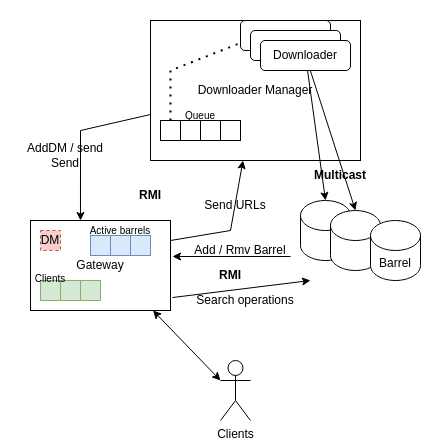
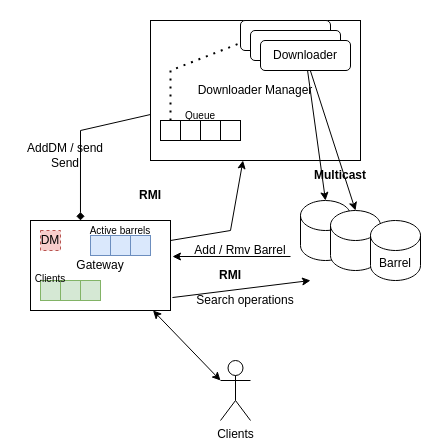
  <mxCell id="0" />
  <mxCell id="1" parent="0" />
  <mxCell id="2" value="Gateway" style="rounded=0;whiteSpace=wrap;html=1;" vertex="1" parent="1"><mxGeometry x="30" y="220" width="140" height="90" as="geometry" /></mxCell>
  <mxCell id="3" value="&lt;div&gt;Clients&lt;/div&gt;" style="shape=umlActor;verticalLabelPosition=bottom;verticalAlign=top;html=1;outlineConnect=0;labelBackgroundColor=none;" vertex="1" parent="1"><mxGeometry x="220" y="360" width="30" height="60" as="geometry" /></mxCell>
  <mxCell id="4" value="" style="endArrow=classic;startArrow=classic;html=1;rounded=0;entryX=0;entryY=0.333;entryDx=0;entryDy=0;entryPerimeter=0;exitX=0.875;exitY=1;exitDx=0;exitDy=0;exitPerimeter=0;" edge="1" parent="1" source="2" target="3"><mxGeometry width="50" height="50" relative="1" as="geometry"><mxPoint x="169" y="360" as="sourcePoint" /><mxPoint x="219" y="310" as="targetPoint" /></mxGeometry></mxCell>
  <mxCell id="5" value="Downloader Manager" style="rounded=0;whiteSpace=wrap;html=1;" vertex="1" parent="1"><mxGeometry x="150" width="210" height="140" as="geometry" y="20" /></mxCell>
  <mxCell id="6" value="" style="rounded=1;whiteSpace=wrap;html=1;" vertex="1" parent="1"><mxGeometry x="240" width="90" height="30" as="geometry" y="20" /></mxCell>
  <mxCell id="7" value="" style="rounded=1;whiteSpace=wrap;html=1;" vertex="1" parent="1"><mxGeometry x="250" y="30" width="90" height="30" as="geometry" /></mxCell>
  <mxCell id="8" value="Downloader" style="rounded=1;whiteSpace=wrap;html=1;" vertex="1" parent="1"><mxGeometry x="260" y="40" width="90" height="30" as="geometry" /></mxCell>
  <mxCell id="9" value="" style="whiteSpace=wrap;html=1;aspect=fixed;" vertex="1" parent="1"><mxGeometry x="160" y="120" width="20" height="20" as="geometry" /></mxCell>
  <mxCell id="10" value="" style="whiteSpace=wrap;html=1;aspect=fixed;" vertex="1" parent="1"><mxGeometry x="180" y="120" width="20" height="20" as="geometry" /></mxCell>
  <mxCell id="11" value="" style="whiteSpace=wrap;html=1;aspect=fixed;" vertex="1" parent="1"><mxGeometry x="200" y="120" width="20" height="20" as="geometry" /></mxCell>
  <mxCell id="12" value="" style="whiteSpace=wrap;html=1;aspect=fixed;" vertex="1" parent="1"><mxGeometry x="220" y="120" width="20" height="20" as="geometry" /></mxCell>
  <mxCell id="13" value="Queue" style="text;html=1;align=center;verticalAlign=middle;whiteSpace=wrap;rounded=0;fontSize=10;" vertex="1" parent="1"><mxGeometry x="180" y="110" width="40" height="10" as="geometry" /></mxCell>
  <mxCell id="14" value="" style="endArrow=none;dashed=1;html=1;dashPattern=1 3;strokeWidth=2;rounded=0;entryX=0;entryY=0.75;entryDx=0;entryDy=0;" edge="1" parent="1" target="6"><mxGeometry width="50" height="50" relative="1" as="geometry"><mxPoint x="170" y="120" as="sourcePoint" /><mxPoint x="220" y="70" as="targetPoint" /><Array as="points"><mxPoint x="170" y="70" /></Array></mxGeometry></mxCell>
  <mxCell id="15" value="" style="shape=cylinder3;whiteSpace=wrap;html=1;boundedLbl=1;backgroundOutline=1;size=15;" vertex="1" parent="1"><mxGeometry x="300" y="200" width="50" height="60" as="geometry" /></mxCell>
  <mxCell id="16" value="" style="shape=cylinder3;whiteSpace=wrap;html=1;boundedLbl=1;backgroundOutline=1;size=15;" vertex="1" parent="1"><mxGeometry x="330" y="210" width="50" height="60" as="geometry" /></mxCell>
  <mxCell id="17" value="Barrel" style="shape=cylinder3;whiteSpace=wrap;html=1;boundedLbl=1;backgroundOutline=1;size=15;" vertex="1" parent="1"><mxGeometry x="370" y="220" width="50" height="60" as="geometry" /></mxCell>
  <mxCell id="18" value="" style="endArrow=classic;html=1;rounded=0;entryX=0.5;entryY=0;entryDx=0;entryDy=0;entryPerimeter=0;" edge="1" parent="1" source="8" target="15"><mxGeometry width="50" height="50" relative="1" as="geometry"><mxPoint x="390" y="84.466" as="sourcePoint" /><mxPoint x="520" y="95.53" as="targetPoint" /></mxGeometry></mxCell>
  <mxCell id="19" value="" style="endArrow=classic;html=1;rounded=0;entryX=0.5;entryY=0;entryDx=0;entryDy=0;entryPerimeter=0;" edge="1" parent="1" source="8" target="16"><mxGeometry width="50" height="50" relative="1" as="geometry"><mxPoint x="390" y="120" as="sourcePoint" /><mxPoint x="480" y="120" as="targetPoint" /></mxGeometry></mxCell>
  <mxCell id="20" value="&lt;b&gt;Multicast&lt;/b&gt;" style="text;html=1;align=center;verticalAlign=middle;whiteSpace=wrap;rounded=0;" vertex="1" parent="1"><mxGeometry x="310" y="160" width="60" height="30" as="geometry" /></mxCell>
  <mxCell id="21" value="" style="endArrow=classic;html=1;rounded=0;" edge="1" parent="1" target="5"><mxGeometry width="50" height="50" relative="1" as="geometry"><mxPoint x="170" y="240" as="sourcePoint" /><mxPoint x="220" y="190" as="targetPoint" /><Array as="points"><mxPoint x="230" y="230" /></Array></mxGeometry></mxCell>
- <mxCell id="22" value="" style="endArrow=classic;html=1;rounded=0;entryX=0.357;entryY=0;entryDx=0;entryDy=0;entryPerimeter=0;" edge="1" parent="1" source="5" target="2"><mxGeometry width="50" height="50" relative="1" as="geometry"><mxPoint x="-50" y="150" as="sourcePoint" /><mxPoint x="0" y="100" as="targetPoint" /><Array as="points"><mxPoint x="80" y="130" /></Array></mxGeometry></mxCell>
+ <mxCell id="22" value="" style="endArrow=diamond;html=1;rounded=0;entryX=0.357;entryY=0;entryDx=0;entryDy=0;entryPerimeter=0;" edge="1" parent="1" source="5" target="2"><mxGeometry width="50" height="50" relative="1" as="geometry"><mxPoint x="-50" y="150" as="sourcePoint" /><mxPoint x="0" y="100" as="targetPoint" /><Array as="points"><mxPoint x="80" y="130" /></Array></mxGeometry></mxCell>
  <mxCell id="23" value="AddDM / send Send" style="text;html=1;align=center;verticalAlign=middle;whiteSpace=wrap;rounded=0;" vertex="1" parent="1"><mxGeometry x="20" y="140" width="90" height="30" as="geometry" /></mxCell>
  <mxCell id="24" value="&lt;b&gt;RMI&lt;/b&gt;" style="text;html=1;align=center;verticalAlign=middle;whiteSpace=wrap;rounded=0;" vertex="1" parent="1"><mxGeometry x="120" y="180" width="60" height="30" as="geometry" /></mxCell>
- <mxCell id="25" value="Send URLs " style="text;html=1;align=center;verticalAlign=middle;whiteSpace=wrap;rounded=0;" vertex="1" parent="1"><mxGeometry x="200" y="190" width="70" height="30" as="geometry" /></mxCell>
  <mxCell id="26" value="DM" style="whiteSpace=wrap;html=1;aspect=fixed;fillColor=#f8cecc;strokeColor=#b85450;dashed=1;" vertex="1" parent="1"><mxGeometry x="40" y="230" width="20" height="20" as="geometry" /></mxCell>
  <mxCell id="27" value="" style="whiteSpace=wrap;html=1;aspect=fixed;fillColor=#d5e8d4;strokeColor=#82b366;" vertex="1" parent="1"><mxGeometry x="40" y="280" width="20" height="20" as="geometry" /></mxCell>
  <mxCell id="28" value="" style="whiteSpace=wrap;html=1;aspect=fixed;fillColor=#d5e8d4;strokeColor=#82b366;" vertex="1" parent="1"><mxGeometry x="60" y="280" width="20" height="20" as="geometry" /></mxCell>
  <mxCell id="29" value="" style="whiteSpace=wrap;html=1;aspect=fixed;fillColor=#d5e8d4;strokeColor=#82b366;" vertex="1" parent="1"><mxGeometry x="80" y="280" width="20" height="20" as="geometry" /></mxCell>
  <mxCell id="30" value="Clients" style="text;html=1;align=center;verticalAlign=middle;whiteSpace=wrap;rounded=0;fontSize=10;" vertex="1" parent="1"><mxGeometry x="30" y="270" width="40" height="15" as="geometry" /></mxCell>
  <mxCell id="31" value="" style="whiteSpace=wrap;html=1;aspect=fixed;fillColor=#dae8fc;strokeColor=#6c8ebf;" vertex="1" parent="1"><mxGeometry x="90" y="235" width="20" height="20" as="geometry" /></mxCell>
  <mxCell id="32" value="" style="whiteSpace=wrap;html=1;aspect=fixed;fillColor=#dae8fc;strokeColor=#6c8ebf;" vertex="1" parent="1"><mxGeometry x="110" y="235" width="20" height="20" as="geometry" /></mxCell>
  <mxCell id="33" value="" style="whiteSpace=wrap;html=1;aspect=fixed;fillColor=#dae8fc;strokeColor=#6c8ebf;" vertex="1" parent="1"><mxGeometry x="130" y="235" width="20" height="20" as="geometry" /></mxCell>
  <mxCell id="34" value="&lt;font style=&quot;font-size: 10px;&quot;&gt;Active barrels&lt;/font&gt;" style="text;html=1;align=center;verticalAlign=middle;whiteSpace=wrap;rounded=0;" vertex="1" parent="1"><mxGeometry x="85" y="225" width="70" height="10" as="geometry" /></mxCell>
  <mxCell id="35" value="" style="endArrow=classic;html=1;rounded=0;entryX=1.014;entryY=0.4;entryDx=0;entryDy=0;entryPerimeter=0;" edge="1" parent="1" target="2"><mxGeometry width="50" height="50" relative="1" as="geometry"><mxPoint x="290" y="256" as="sourcePoint" /><mxPoint x="290" y="290" as="targetPoint" /></mxGeometry></mxCell>
  <mxCell id="36" value="" style="endArrow=classic;html=1;rounded=0;exitX=1.014;exitY=0.856;exitDx=0;exitDy=0;exitPerimeter=0;" edge="1" parent="1" source="2"><mxGeometry width="50" height="50" relative="1" as="geometry"><mxPoint x="400" y="320" as="sourcePoint" /><mxPoint x="310" y="280" as="targetPoint" /></mxGeometry></mxCell>
  <mxCell id="37" value="Search operations" style="text;html=1;align=center;verticalAlign=middle;whiteSpace=wrap;rounded=0;" vertex="1" parent="1"><mxGeometry x="190" y="290" width="110" height="20" as="geometry" /></mxCell>
  <mxCell id="38" value="Add / Rmv Barrel" style="text;html=1;align=center;verticalAlign=middle;whiteSpace=wrap;rounded=0;" vertex="1" parent="1"><mxGeometry x="190" y="245" width="100" height="10" as="geometry" /></mxCell>
  <mxCell id="39" value="&lt;b&gt;RMI&lt;/b&gt;" style="text;html=1;align=center;verticalAlign=middle;whiteSpace=wrap;rounded=0;" vertex="1" parent="1"><mxGeometry x="200" y="260" width="60" height="30" as="geometry" /></mxCell>
